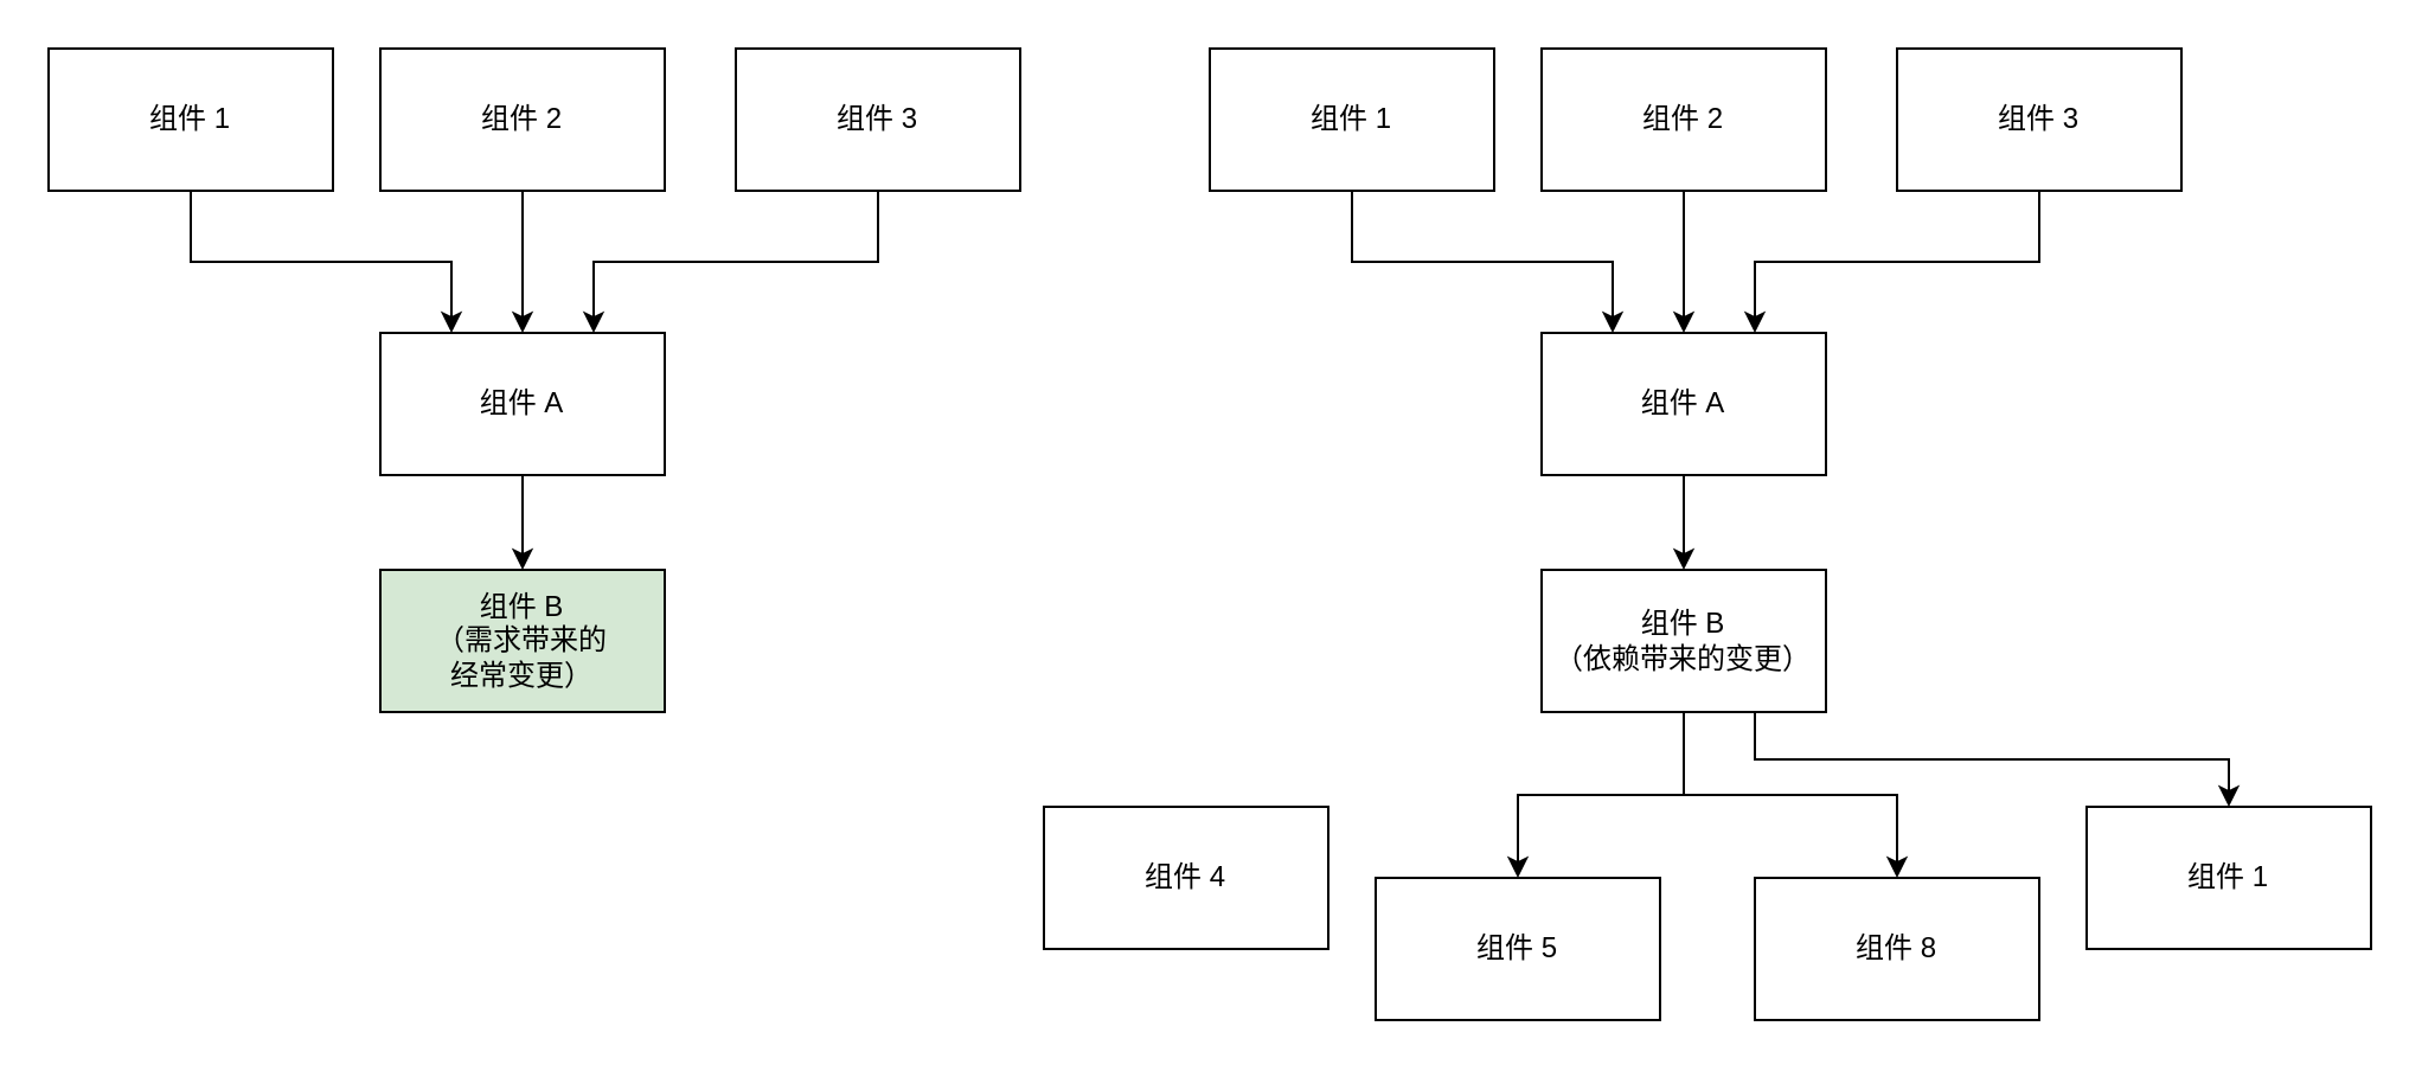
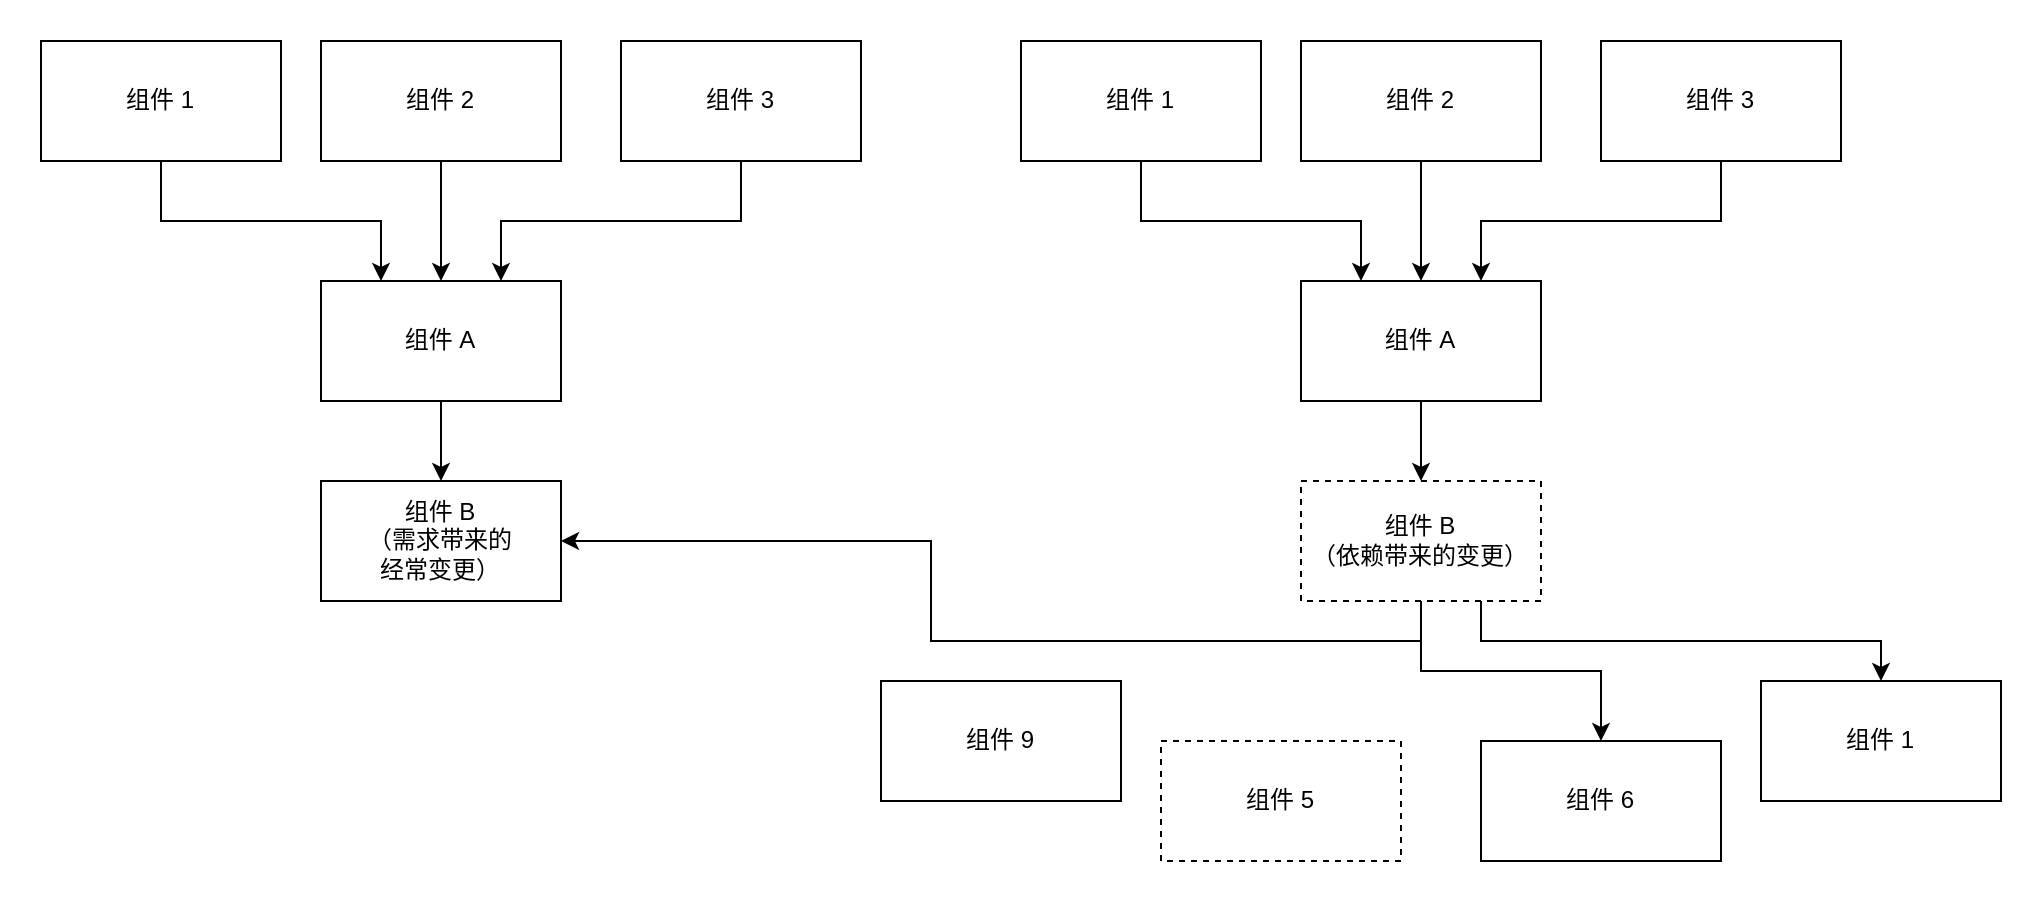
  <mxCell id="0" />
  <mxCell id="1" parent="0" />
- <mxCell id="2" value="组件 B&lt;br&gt;（需求带来的&lt;br&gt;经常变更）" style="rounded=0;whiteSpace=wrap;html=1;fillColor=#d5e8d4;" vertex="1" parent="1"><mxGeometry x="160" y="240" width="120" height="60" as="geometry" /></mxCell>
+ <mxCell id="2" value="组件 B&lt;br&gt;（需求带来的&lt;br&gt;经常变更）" style="rounded=0;whiteSpace=wrap;html=1;" vertex="1" parent="1"><mxGeometry x="160" y="240" width="120" height="60" as="geometry" /></mxCell>
  <mxCell id="3" style="edgeStyle=orthogonalEdgeStyle;rounded=0;orthogonalLoop=1;jettySize=auto;html=1;exitX=0.5;exitY=1;exitDx=0;exitDy=0;" edge="1" parent="1" source="4" target="2"><mxGeometry relative="1" as="geometry" /></mxCell>
  <mxCell id="4" value="组件 A" style="rounded=0;whiteSpace=wrap;html=1;" vertex="1" parent="1"><mxGeometry x="160" y="140" width="120" height="60" as="geometry" /></mxCell>
  <mxCell id="5" style="edgeStyle=orthogonalEdgeStyle;rounded=0;orthogonalLoop=1;jettySize=auto;html=1;exitX=0.5;exitY=1;exitDx=0;exitDy=0;entryX=0.25;entryY=0;entryDx=0;entryDy=0;" edge="1" parent="1" source="6" target="4"><mxGeometry relative="1" as="geometry" /></mxCell>
  <mxCell id="6" value="组件 1" style="rounded=0;whiteSpace=wrap;html=1;" vertex="1" parent="1"><mxGeometry x="20" y="20" width="120" height="60" as="geometry" /></mxCell>
  <mxCell id="7" style="edgeStyle=orthogonalEdgeStyle;rounded=0;orthogonalLoop=1;jettySize=auto;html=1;exitX=0.5;exitY=1;exitDx=0;exitDy=0;" edge="1" parent="1" source="8" target="4"><mxGeometry relative="1" as="geometry" /></mxCell>
  <mxCell id="8" value="组件 2" style="rounded=0;whiteSpace=wrap;html=1;" vertex="1" parent="1"><mxGeometry x="160" y="20" width="120" height="60" as="geometry" /></mxCell>
  <mxCell id="9" style="edgeStyle=orthogonalEdgeStyle;rounded=0;orthogonalLoop=1;jettySize=auto;html=1;exitX=0.5;exitY=1;exitDx=0;exitDy=0;entryX=0.75;entryY=0;entryDx=0;entryDy=0;" edge="1" parent="1" source="10" target="4"><mxGeometry relative="1" as="geometry" /></mxCell>
  <mxCell id="10" value="组件 3" style="rounded=0;whiteSpace=wrap;html=1;" vertex="1" parent="1"><mxGeometry x="310" y="20" width="120" height="60" as="geometry" /></mxCell>
- <mxCell id="11" style="edgeStyle=orthogonalEdgeStyle;rounded=0;orthogonalLoop=1;jettySize=auto;html=1;exitX=0.5;exitY=1;exitDx=0;exitDy=0;" edge="1" parent="1" source="14" target="24"><mxGeometry relative="1" as="geometry" /></mxCell>
+ <mxCell id="11" style="edgeStyle=orthogonalEdgeStyle;rounded=0;orthogonalLoop=1;jettySize=auto;html=1;exitX=0.5;exitY=1;exitDx=0;exitDy=0;" edge="1" parent="1" source="14" target="2"><mxGeometry relative="1" as="geometry" /></mxCell>
  <mxCell id="12" style="edgeStyle=orthogonalEdgeStyle;rounded=0;orthogonalLoop=1;jettySize=auto;html=1;exitX=0.5;exitY=1;exitDx=0;exitDy=0;" edge="1" parent="1" source="14" target="25"><mxGeometry relative="1" as="geometry" /></mxCell>
  <mxCell id="13" style="edgeStyle=orthogonalEdgeStyle;rounded=0;orthogonalLoop=1;jettySize=auto;html=1;exitX=0.75;exitY=1;exitDx=0;exitDy=0;" edge="1" parent="1" source="14" target="26"><mxGeometry relative="1" as="geometry" /></mxCell>
- <mxCell id="14" value="组件 B&lt;br&gt;（依赖带来的变更）" style="rounded=0;whiteSpace=wrap;html=1;" vertex="1" parent="1"><mxGeometry x="650" y="240" width="120" height="60" as="geometry" /></mxCell>
+ <mxCell id="14" value="组件 B&lt;br&gt;（依赖带来的变更）" style="rounded=0;whiteSpace=wrap;html=1;dashed=1;" vertex="1" parent="1"><mxGeometry x="650" y="240" width="120" height="60" as="geometry" /></mxCell>
  <mxCell id="15" style="edgeStyle=orthogonalEdgeStyle;rounded=0;orthogonalLoop=1;jettySize=auto;html=1;exitX=0.5;exitY=1;exitDx=0;exitDy=0;" edge="1" parent="1" source="16" target="14"><mxGeometry relative="1" as="geometry" /></mxCell>
  <mxCell id="16" value="组件 A" style="rounded=0;whiteSpace=wrap;html=1;" vertex="1" parent="1"><mxGeometry x="650" y="140" width="120" height="60" as="geometry" /></mxCell>
  <mxCell id="17" style="edgeStyle=orthogonalEdgeStyle;rounded=0;orthogonalLoop=1;jettySize=auto;html=1;exitX=0.5;exitY=1;exitDx=0;exitDy=0;entryX=0.25;entryY=0;entryDx=0;entryDy=0;" edge="1" parent="1" source="18" target="16"><mxGeometry relative="1" as="geometry" /></mxCell>
  <mxCell id="18" value="组件 1" style="rounded=0;whiteSpace=wrap;html=1;" vertex="1" parent="1"><mxGeometry x="510" y="20" width="120" height="60" as="geometry" /></mxCell>
  <mxCell id="19" style="edgeStyle=orthogonalEdgeStyle;rounded=0;orthogonalLoop=1;jettySize=auto;html=1;exitX=0.5;exitY=1;exitDx=0;exitDy=0;" edge="1" parent="1" source="20" target="16"><mxGeometry relative="1" as="geometry" /></mxCell>
  <mxCell id="20" value="组件 2" style="rounded=0;whiteSpace=wrap;html=1;" vertex="1" parent="1"><mxGeometry x="650" y="20" width="120" height="60" as="geometry" /></mxCell>
  <mxCell id="21" style="edgeStyle=orthogonalEdgeStyle;rounded=0;orthogonalLoop=1;jettySize=auto;html=1;exitX=0.5;exitY=1;exitDx=0;exitDy=0;entryX=0.75;entryY=0;entryDx=0;entryDy=0;" edge="1" parent="1" source="22" target="16"><mxGeometry relative="1" as="geometry" /></mxCell>
  <mxCell id="22" value="组件 3" style="rounded=0;whiteSpace=wrap;html=1;" vertex="1" parent="1"><mxGeometry x="800" y="20" width="120" height="60" as="geometry" /></mxCell>
- <mxCell id="23" value="组件 4" style="rounded=0;whiteSpace=wrap;html=1;" vertex="1" parent="1"><mxGeometry x="440" y="340" width="120" height="60" as="geometry" /></mxCell>
- <mxCell id="24" value="组件 5" style="rounded=0;whiteSpace=wrap;html=1;" vertex="1" parent="1"><mxGeometry x="580" y="370" width="120" height="60" as="geometry" /></mxCell>
- <mxCell id="25" value="组件 8" style="rounded=0;whiteSpace=wrap;html=1;" vertex="1" parent="1"><mxGeometry x="740" y="370" width="120" height="60" as="geometry" /></mxCell>
+ <mxCell id="23" value="组件 9" style="rounded=0;whiteSpace=wrap;html=1;" vertex="1" parent="1"><mxGeometry x="440" y="340" width="120" height="60" as="geometry" /></mxCell>
+ <mxCell id="24" value="组件 5" style="rounded=0;whiteSpace=wrap;html=1;dashed=1;" vertex="1" parent="1"><mxGeometry x="580" y="370" width="120" height="60" as="geometry" /></mxCell>
+ <mxCell id="25" value="组件 6" style="rounded=0;whiteSpace=wrap;html=1;" vertex="1" parent="1"><mxGeometry x="740" y="370" width="120" height="60" as="geometry" /></mxCell>
  <mxCell id="26" value="组件 1" style="rounded=0;whiteSpace=wrap;html=1;" vertex="1" parent="1"><mxGeometry x="880" y="340" width="120" height="60" as="geometry" /></mxCell>
